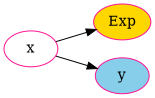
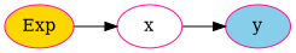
  digraph {
    fontname="DejaVu Serif"
    rankdir=LR
    node [color=deeppink fontname="DejaVu Serif" style=filled]
    edge [fontname="DejaVu Serif"]
    n1 [fillcolor=white label=x]
    n2 [fillcolor=gold label=Exp]
    n3 [fillcolor=skyblue label=y]
-   n1 -> n2
+   n2 -> n1
    n1 -> n3
  }
